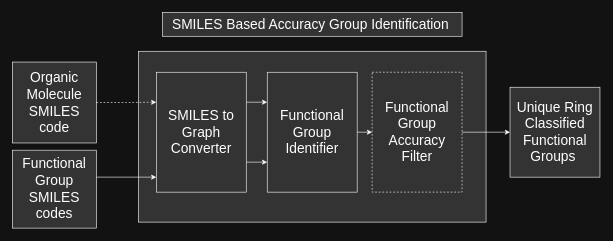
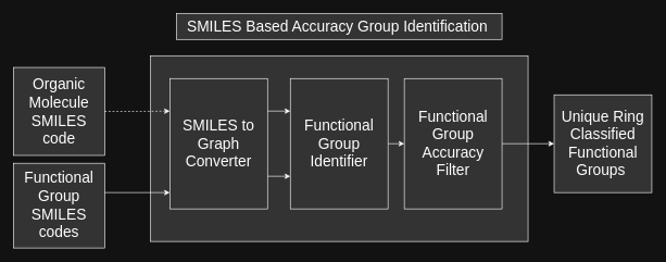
  <mxCell id="0" />
  <mxCell id="1" parent="0" />
  <mxCell id="2" value="" style="rounded=0;whiteSpace=wrap;html=1;fillColor=#333333;fontColor=#FFFFFF;labelBorderColor=none;labelBackgroundColor=none;strokeColor=#FFFFFF;fontSize=23;" parent="1" vertex="1"><mxGeometry x="230" y="85" width="580" height="285" as="geometry" /></mxCell>
  <mxCell id="3" value="" style="edgeStyle=orthogonalEdgeStyle;rounded=0;orthogonalLoop=1;jettySize=auto;html=1;fontSize=23;entryX=0;entryY=0.25;entryDx=0;entryDy=0;exitX=1;exitY=0.25;exitDx=0;exitDy=0;strokeColor=#FFFFFF;" parent="1" source="5" target="6" edge="1"><mxGeometry relative="1" as="geometry" /></mxCell>
  <mxCell id="4" value="" style="edgeStyle=orthogonalEdgeStyle;rounded=0;orthogonalLoop=1;jettySize=auto;html=1;fontSize=23;entryX=0;entryY=0.75;entryDx=0;entryDy=0;exitX=1;exitY=0.75;exitDx=0;exitDy=0;strokeColor=#FFFFFF;" parent="1" source="5" target="6" edge="1"><mxGeometry relative="1" as="geometry" /></mxCell>
  <mxCell id="5" value="SMILES to Graph Converter" style="rounded=0;whiteSpace=wrap;html=1;fillColor=#333333;fontColor=#FFFFFF;labelBorderColor=none;labelBackgroundColor=none;strokeColor=#FFFFFF;fontSize=23;" parent="1" vertex="1"><mxGeometry x="260" y="120" width="150" height="200" as="geometry" /></mxCell>
  <mxCell id="6" value="Functional Group Identifier" style="rounded=0;whiteSpace=wrap;html=1;fillColor=#333333;fontColor=#FFFFFF;labelBorderColor=none;labelBackgroundColor=none;strokeColor=#FFFFFF;fontSize=23;" parent="1" vertex="1"><mxGeometry x="445" y="120" width="150" height="200" as="geometry" /></mxCell>
  <mxCell id="7" value="" style="endArrow=classic;html=1;rounded=0;entryX=0;entryY=0.5;entryDx=0;entryDy=0;exitX=1;exitY=0.5;exitDx=0;exitDy=0;strokeColor=#FFFFFF;fontSize=23;" parent="1" source="6" target="8" edge="1"><mxGeometry width="50" height="50" relative="1" as="geometry"><mxPoint x="640" y="149.5" as="sourcePoint" /><mxPoint x="720" y="149.5" as="targetPoint" /></mxGeometry></mxCell>
- <mxCell id="8" value="Functional Group Accuracy Filter" style="rounded=0;whiteSpace=wrap;html=1;fillColor=#333333;fontColor=#FFFFFF;labelBorderColor=none;labelBackgroundColor=none;strokeColor=#FFFFFF;fontSize=23;dashed=1;" parent="1" vertex="1"><mxGeometry x="620" y="120" width="150" height="200" as="geometry" /></mxCell>
+ <mxCell id="8" value="Functional Group Accuracy Filter" style="rounded=0;whiteSpace=wrap;html=1;fillColor=#333333;fontColor=#FFFFFF;labelBorderColor=none;labelBackgroundColor=none;strokeColor=#FFFFFF;fontSize=23;" parent="1" vertex="1"><mxGeometry x="620" y="120" width="150" height="200" as="geometry" /></mxCell>
  <mxCell id="9" value="" style="endArrow=classic;html=1;rounded=0;exitX=1;exitY=0.5;exitDx=0;exitDy=0;strokeColor=#FFFFFF;fontSize=23;entryX=0;entryY=0.5;entryDx=0;entryDy=0;" parent="1" source="8" target="11" edge="1"><mxGeometry width="50" height="50" relative="1" as="geometry"><mxPoint x="770" y="149.5" as="sourcePoint" /><mxPoint x="840" y="185" as="targetPoint" /></mxGeometry></mxCell>
  <mxCell id="10" value="SMILES Based Accuracy Group Identification&amp;nbsp;" style="text;html=1;align=center;verticalAlign=middle;resizable=0;points=[];autosize=1;strokeColor=#FFFFFF;fillColor=#333333;fontSize=23;fontColor=#FFFFFF;labelBorderColor=none;labelBackgroundColor=none;" parent="1" vertex="1"><mxGeometry x="270" y="20" width="500" height="40" as="geometry" /></mxCell>
  <mxCell id="11" value="&lt;span style=&quot;&quot;&gt;Unique Ring Classified Functional Groups&amp;nbsp;&lt;/span&gt;" style="rounded=0;whiteSpace=wrap;html=1;fillColor=#333333;fontColor=#FFFFFF;labelBorderColor=none;labelBackgroundColor=none;strokeColor=#FFFFFF;fontSize=23;" parent="1" vertex="1"><mxGeometry x="850" y="145" width="150" height="150" as="geometry" /></mxCell>
  <mxCell id="12" value="&lt;span style=&quot;&quot;&gt;Organic Molecule SMILES code&lt;/span&gt;" style="rounded=0;whiteSpace=wrap;html=1;fillColor=#333333;fontColor=#FFFFFF;labelBorderColor=none;labelBackgroundColor=none;strokeColor=#FFFFFF;fontSize=23;" parent="1" vertex="1"><mxGeometry x="20" y="103" width="140" height="135" as="geometry" /></mxCell>
  <mxCell id="13" value="&lt;span style=&quot;&quot;&gt;Functional Group SMILES codes&lt;/span&gt;" style="rounded=0;whiteSpace=wrap;html=1;fillColor=#333333;fontColor=#FFFFFF;labelBorderColor=none;labelBackgroundColor=none;strokeColor=#FFFFFF;fontSize=23;" parent="1" vertex="1"><mxGeometry x="20" y="250" width="140" height="130" as="geometry" /></mxCell>
  <mxCell id="14" value="" style="edgeStyle=orthogonalEdgeStyle;rounded=0;orthogonalLoop=1;jettySize=auto;html=1;fontSize=23;entryX=0;entryY=0.25;entryDx=0;entryDy=0;exitX=1;exitY=0.5;exitDx=0;exitDy=0;strokeColor=#FFFFFF;dashed=1;" parent="1" source="12" target="5" edge="1"><mxGeometry relative="1" as="geometry"><mxPoint x="420" y="180" as="sourcePoint" /><mxPoint x="455" y="180" as="targetPoint" /></mxGeometry></mxCell>
  <mxCell id="15" value="" style="edgeStyle=orthogonalEdgeStyle;rounded=0;orthogonalLoop=1;jettySize=auto;html=1;fontSize=23;entryX=0;entryY=0.25;entryDx=0;entryDy=0;exitX=1;exitY=0.5;exitDx=0;exitDy=0;strokeColor=#FFFFFF;" parent="1" edge="1"><mxGeometry relative="1" as="geometry"><mxPoint x="160" y="295" as="sourcePoint" /><mxPoint x="260" y="295" as="targetPoint" /></mxGeometry></mxCell>
